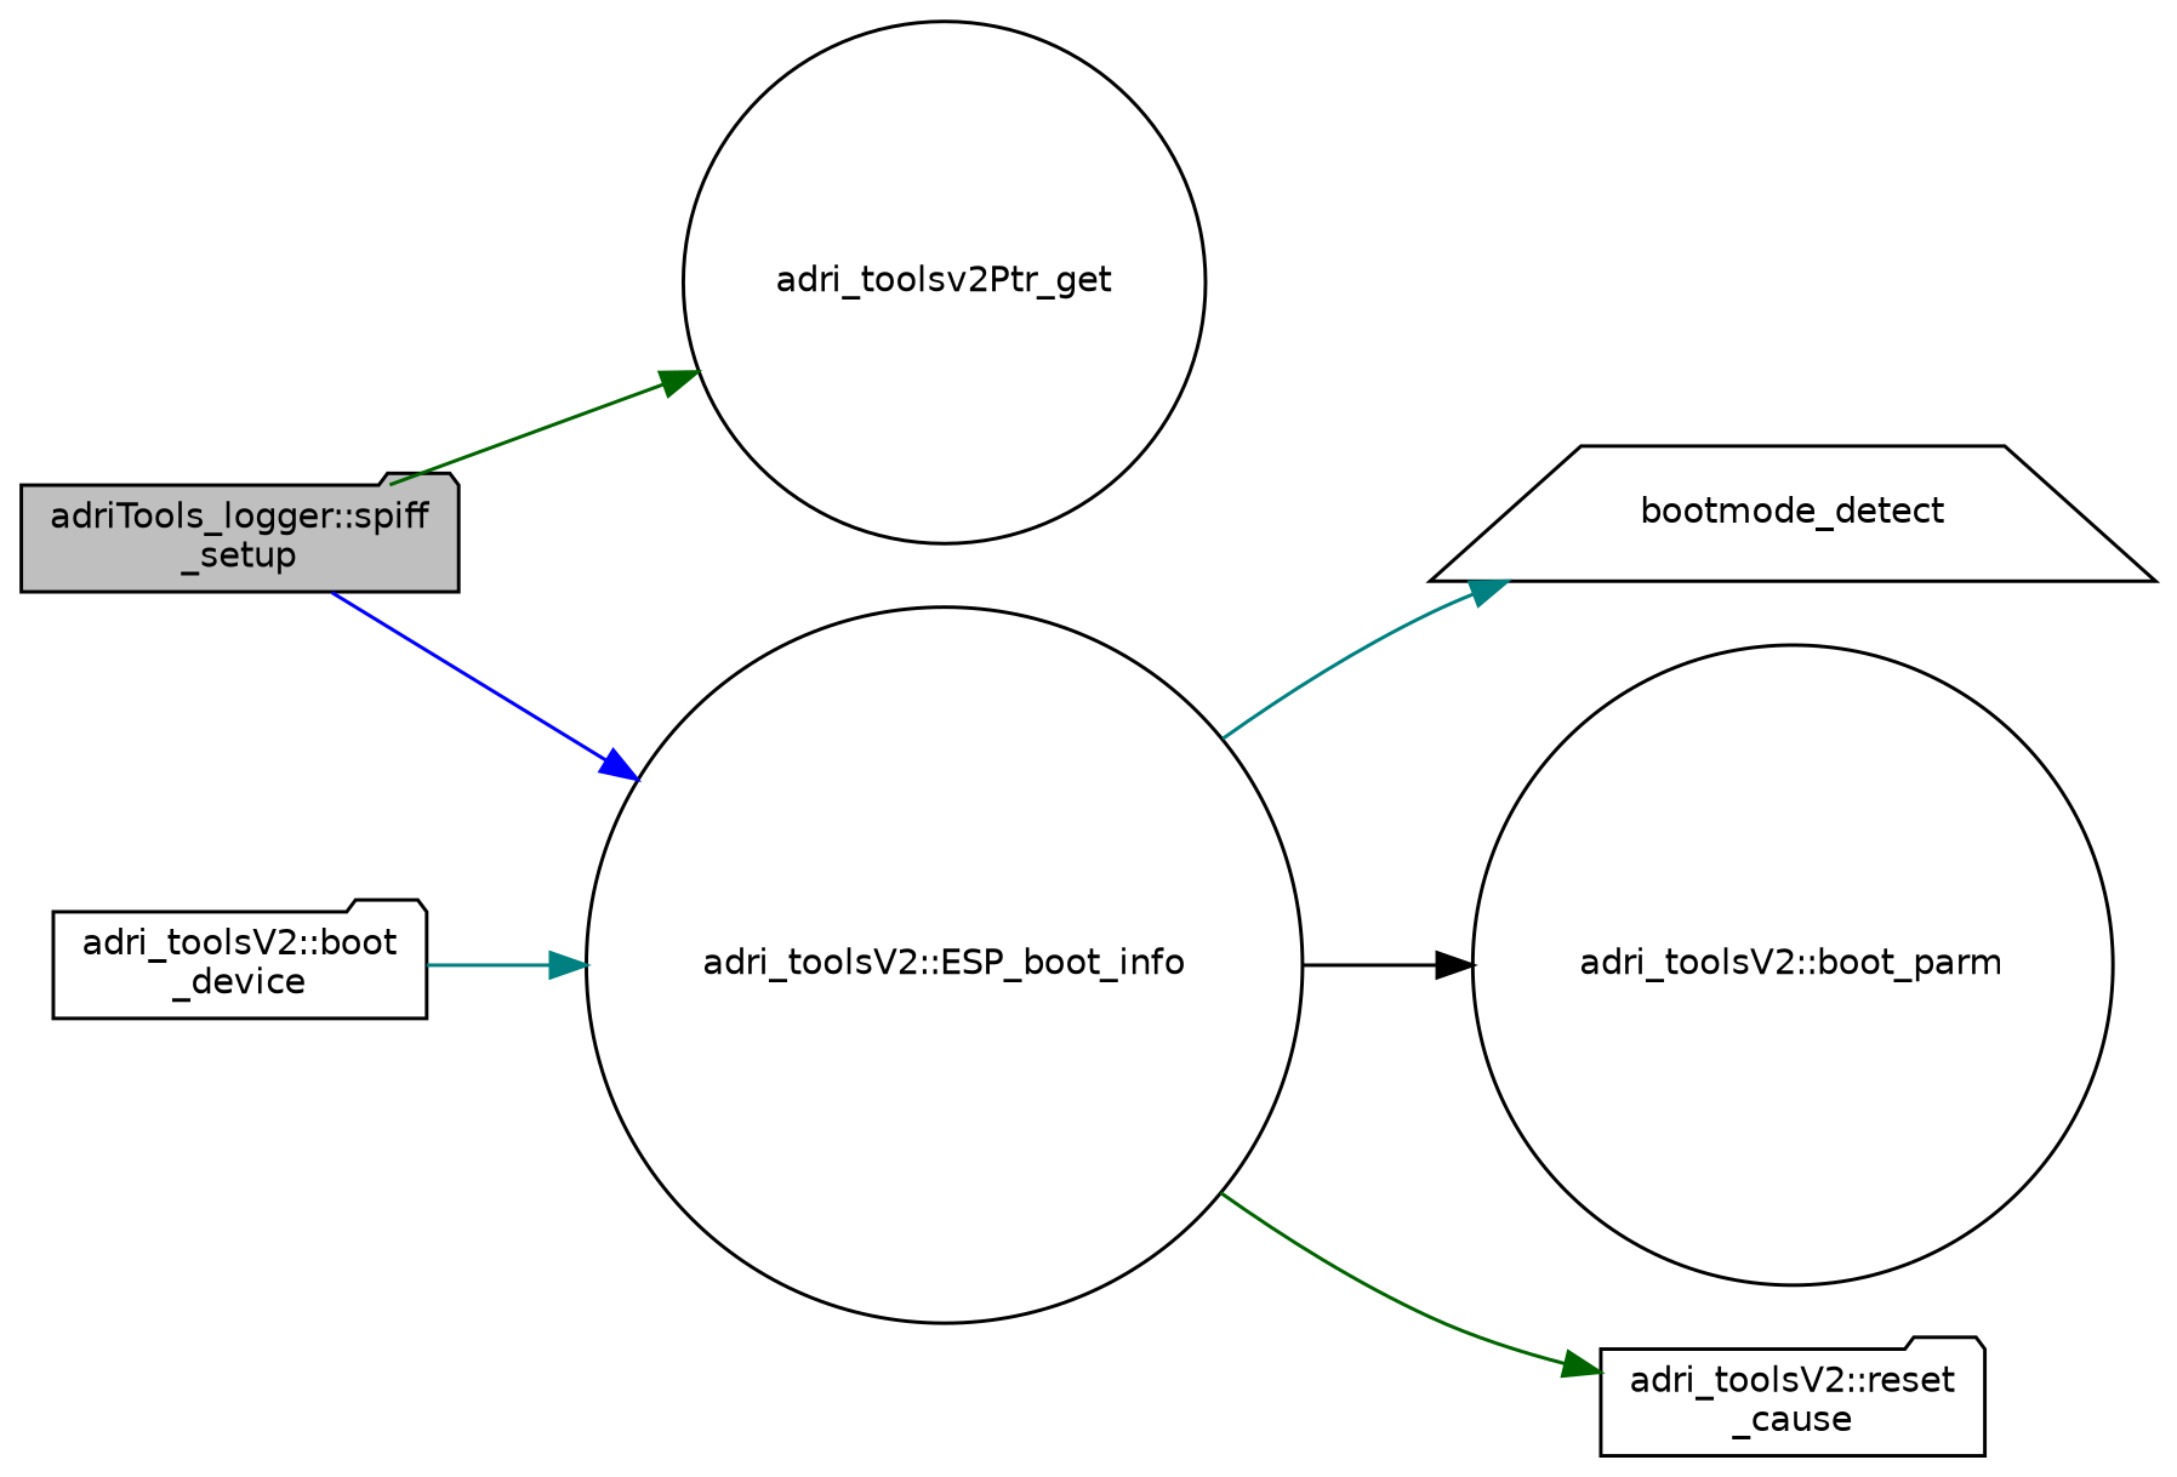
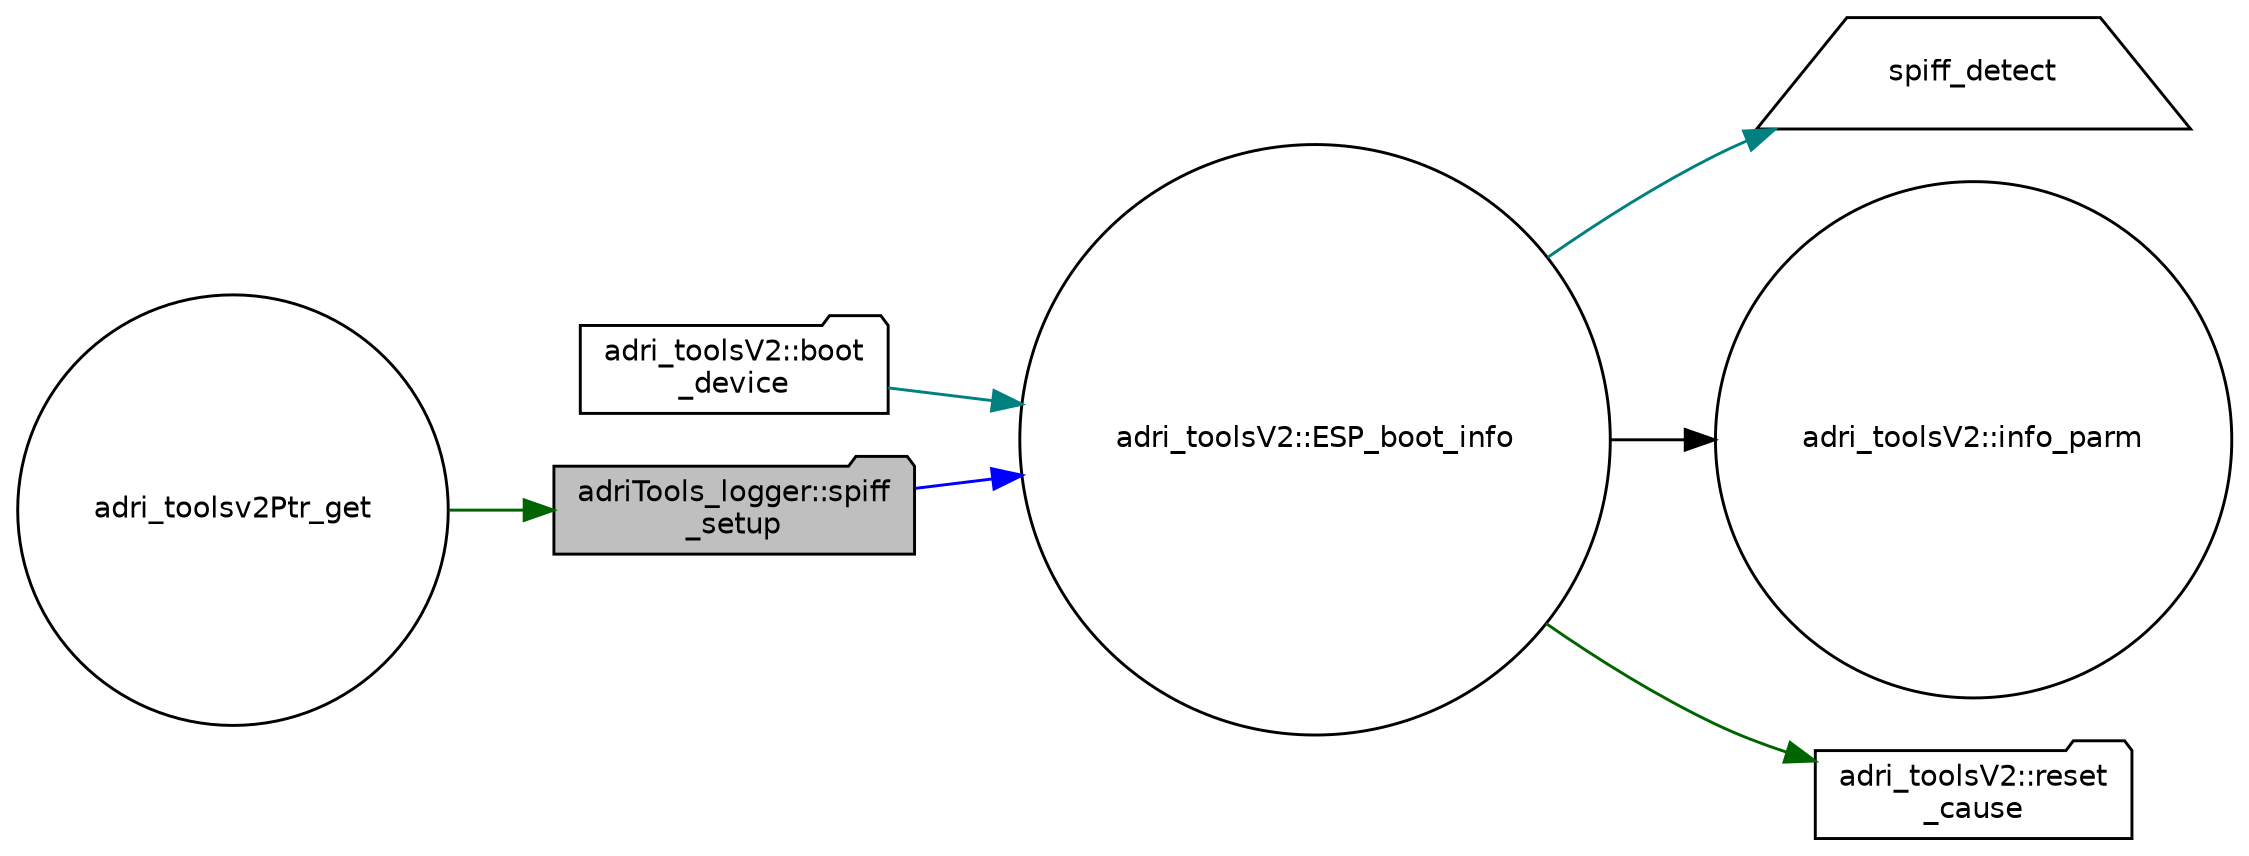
  digraph {
    rankdir=LR
    node [color=black fillcolor=white fontname=Helvetica fontsize=10 shape=folder style=filled]
    edge [color=darkgreen fontname=Helvetica fontsize=10 labelfontname=Helvetica labelfontsize=10 style=solid]
    n1 [fillcolor=grey75 fontcolor=black height=0.2 label="adriTools_logger::spiff\l_setup" width=0.4]
    n2 [height=0.2 label=adri_toolsv2Ptr_get shape=circle width=0.4]
    n3 [height=0.2 label="adri_toolsV2::ESP_boot_info" shape=circle width=0.4]
-   n4 [height=0.2 label=bootmode_detect shape=trapezium width=0.4]
-   n5 [height=0.2 label="adri_toolsV2::boot_parm" shape=circle width=0.4]
+   n4 [height=0.2 label=spiff_detect shape=trapezium width=0.4]
+   n5 [height=0.2 label="adri_toolsV2::info_parm" shape=circle width=0.4]
    n6 [height=0.2 label="adri_toolsV2::reset\l_cause" width=0.4]
    n7 [height=0.2 label="adri_toolsV2::boot\l_device" width=0.4]
-   n1 -> n2
+   n2 -> n1
    n1 -> n3 [color=blue]
    n3 -> n4 [color=teal]
    n3 -> n5 [color=black]
    n3 -> n6
    n7 -> n3 [color=teal]
  }
